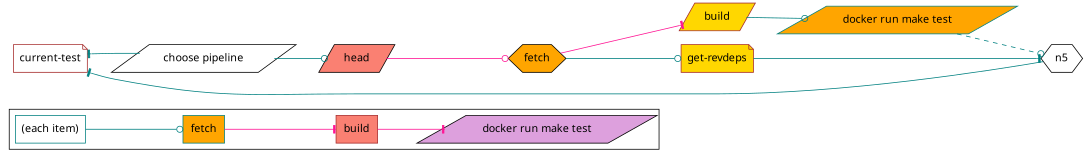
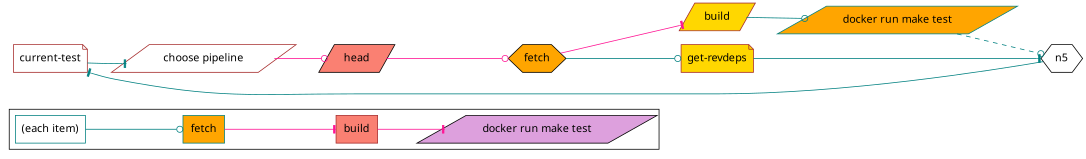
  digraph {
    fontname="ui-system,sans-serif"
    rankdir=LR
    node [color=brown fillcolor=white fontname="ui-system,sans-serif" shape=parallelogram style=filled]
    edge [arrowhead=odot color=teal fontname="ui-system,sans-serif"]
    n15 [color=teal label="(each item)" shape=box]
    n14 [color=teal fillcolor=orange label=fetch shape=box]
    n13 [fillcolor=salmon label=build shape=box]
    n12 [color=black fillcolor=plum label="docker run make test"]
    n3 [label="current-test" shape=note]
-   n2 [color=black label="choose pipeline"]
+   n2 [label="choose pipeline"]
    n9 [color=black fillcolor=salmon label=head]
    n8 [color=black fillcolor=orange label=fetch shape=hexagon]
    n7 [fillcolor=gold label=build]
    n10 [fillcolor=gold label="get-revdeps" shape=note]
    n6 [color=teal fillcolor=orange label="docker run make test"]
    n5 [color=black shape=hexagon]
    subgraph cluster_1 {
      n15
      n14
      n13
      n12
    }
    n15 -> n14
    n14 -> n13 [arrowhead=tee color=deeppink]
    n13 -> n12 [arrowhead=tee color=deeppink]
-   n2 -> n3 [arrowhead=tee]
-   n2 -> n9
+   n3 -> n2 [arrowhead=tee]
+   n2 -> n9 [color=deeppink]
    n9 -> n8 [color=deeppink]
    n8 -> n7 [arrowhead=tee color=deeppink]
    n8 -> n10
    n7 -> n6
    n10 -> n5 [arrowhead=tee]
    n6 -> n5 [style=dashed]
    n5 -> n3 [arrowhead=tee]
  }
